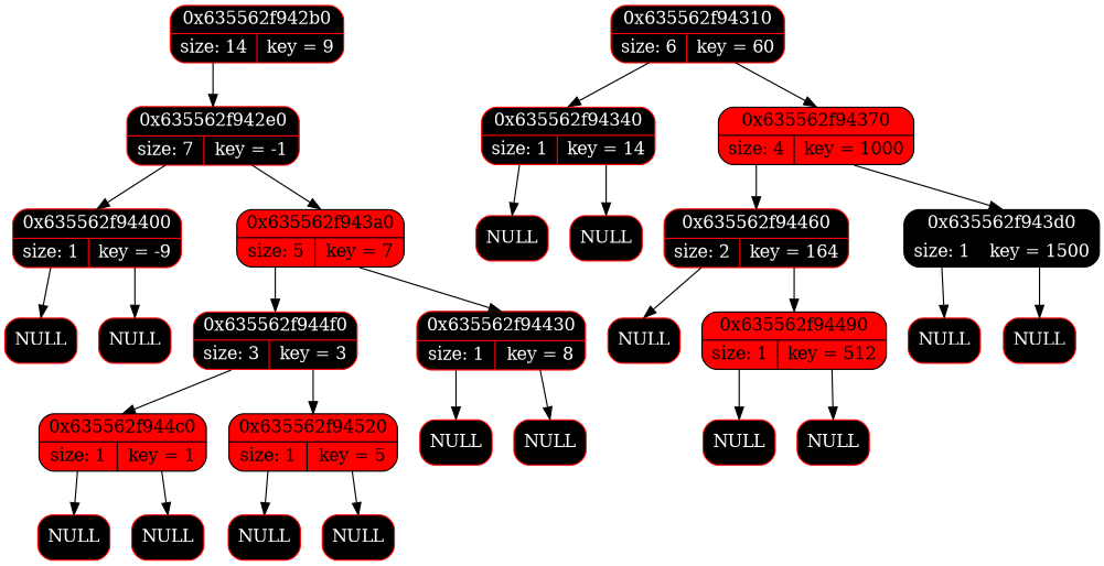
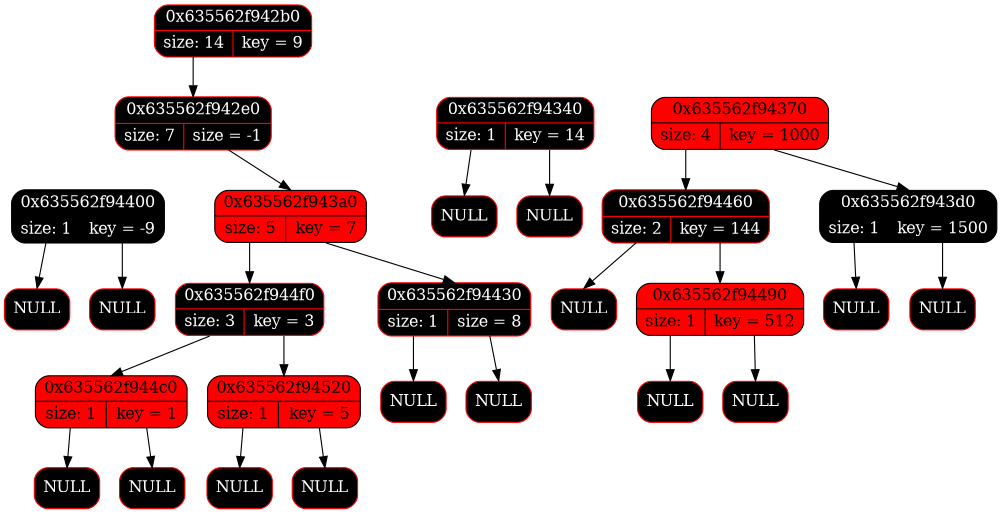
  digraph {
    rankdir=TB
    splines=false
    node [color=red fillcolor=black fontcolor=white shape=Mrecord style=filled]
    edge [headport="f1:n" tailport="f2:s"]
    n1 [label="{{<f1> 0x635562f942b0} | { <f2> size: 14 | <f3> key = 9}}"]
-   n2 [label="{{<f1> 0x635562f942e0} | { <f2> size: 7 | <f3> key = -1}}"]
-   n3 [label="{{<f1> 0x635562f94400} | { <f2> size: 1 | <f3> key = -9}}"]
+   n2 [label="{{<f1> 0x635562f942e0} | { <f2> size: 7 | <f3> size = -1}}"]
+   n3 [color=black label="{{<f1> 0x635562f94400} | { <f2> size: 1 | <f3> key = -9}}"]
    n4 [color=black fillcolor=red fontcolor=black label="{{<f1> 0x635562f943a0} | { <f2> size: 5 | <f3> key = 7}}"]
-   n5 [label="{{<f1> 0x635562f94310} | { <f2> size: 6 | <f3> key = 60}}"]
    n6 [label="{{<f1> 0x635562f94340} | { <f2> size: 1 | <f3> key = 14}}"]
    n7 [color=black fillcolor=red fontcolor=black label="{{<f1> 0x635562f94370} | { <f2> size: 4 | <f3> key = 1000}}"]
    n8 [label="{<f1> NULL}"]
    n9 [label="{<f1> NULL}"]
    n10 [label="{{<f1> 0x635562f944f0} | { <f2> size: 3 | <f3> key = 3}}"]
-   n11 [label="{{<f1> 0x635562f94430} | { <f2> size: 1 | <f3> key = 8}}"]
+   n11 [label="{{<f1> 0x635562f94430} | { <f2> size: 1 | <f3> size = 8}}"]
    n12 [color=black fillcolor=red fontcolor=black label="{{<f1> 0x635562f944c0} | { <f2> size: 1 | <f3> key = 1}}"]
    n13 [color=black fillcolor=red fontcolor=black label="{{<f1> 0x635562f94520} | { <f2> size: 1 | <f3> key = 5}}"]
    n14 [label="{<f1> NULL}"]
    n15 [label="{<f1> NULL}"]
    n16 [label="{<f1> NULL}"]
    n17 [label="{<f1> NULL}"]
    n18 [label="{<f1> NULL}"]
    n19 [label="{<f1> NULL}"]
    n20 [label="{<f1> NULL}"]
    n21 [label="{<f1> NULL}"]
-   n22 [label="{{<f1> 0x635562f94460} | { <f2> size: 2 | <f3> key = 164}}"]
+   n22 [label="{{<f1> 0x635562f94460} | { <f2> size: 2 | <f3> key = 144}}"]
    n23 [color=black label="{{<f1> 0x635562f943d0} | { <f2> size: 1 | <f3> key = 1500}}"]
    n24 [label="{<f1> NULL}"]
    n25 [color=black fillcolor=red fontcolor=black label="{{<f1> 0x635562f94490} | { <f2> size: 1 | <f3> key = 512}}"]
    n26 [label="{<f1> NULL}"]
    n27 [label="{<f1> NULL}"]
    n28 [label="{<f1> NULL}"]
    n29 [label="{<f1> NULL}"]
    n1 -> n2
-   n2 -> n3
    n2 -> n4 [tailport="f3:s"]
    n3 -> n8
    n3 -> n9 [tailport="f3:s"]
    n4 -> n10
    n4 -> n11 [tailport="f3:s"]
-   n5 -> n6
-   n5 -> n7 [tailport="f3:s"]
    n6 -> n20
    n6 -> n21 [tailport="f3:s"]
    n7 -> n22
    n7 -> n23 [tailport="f3:s"]
    n10 -> n12
    n10 -> n13 [tailport="f3:s"]
    n11 -> n14
    n11 -> n15 [tailport="f3:s"]
    n12 -> n16
    n12 -> n17 [tailport="f3:s"]
    n13 -> n18
    n13 -> n19 [tailport="f3:s"]
    n22 -> n24
    n22 -> n25 [tailport="f3:s"]
    n23 -> n26
    n23 -> n27 [tailport="f3:s"]
    n25 -> n28
    n25 -> n29 [tailport="f3:s"]
  }
